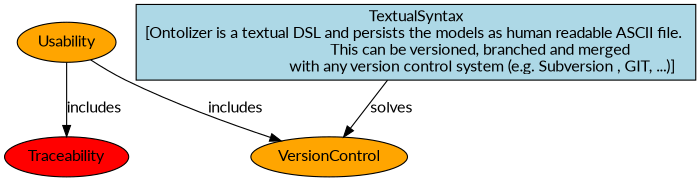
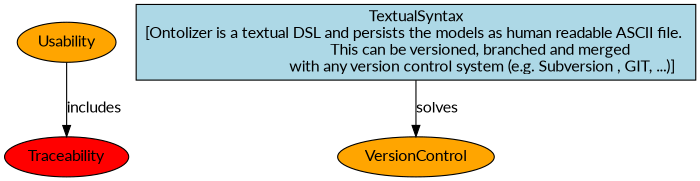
  digraph {
    fontname=Lato
    node [fillcolor=orange shape=oval style=filled fontname=Lato]
    edge [fontname=Lato]
    Traceability [fillcolor=red]
    Usability
    VersionControl
    n4 [fillcolor=lightblue label="TextualSyntax\n[Ontolizer is a textual DSL and persists the models as human readable ASCII file. \n				This can be versioned, branched and merged \n				with any version control system (e.g. Subversion , GIT, ...)]" shape=rectangle]
    Usability -> Traceability [label=includes]
-   Usability -> VersionControl [label=includes]
    n4 -> VersionControl [label=solves]
  }
